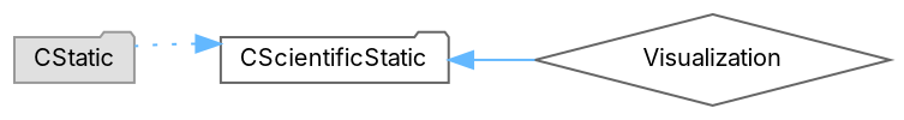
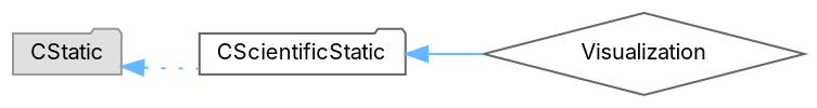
  digraph {
    fontname=Inter
    rankdir=LR
    node [color=grey40 fillcolor=white fontname=Inter fontsize=10 shape=folder style=filled]
    edge [color=steelblue1 dir=back fontname=Inter fontsize=10 labelfontname=Helvetica labelfontsize=10]
    n1 [color=grey60 fillcolor="#E0E0E0" height=0.2 label=CStatic width=0.4]
    n2 [height=0.2 label=CScientificStatic width=0.4]
    n3 [height=0.2 label=Visualization shape=diamond width=0.4]
-   n2 -> n1 [style=dotted]
+   n1 -> n2 [style=dotted]
    n2 -> n3 [style=solid]
  }
